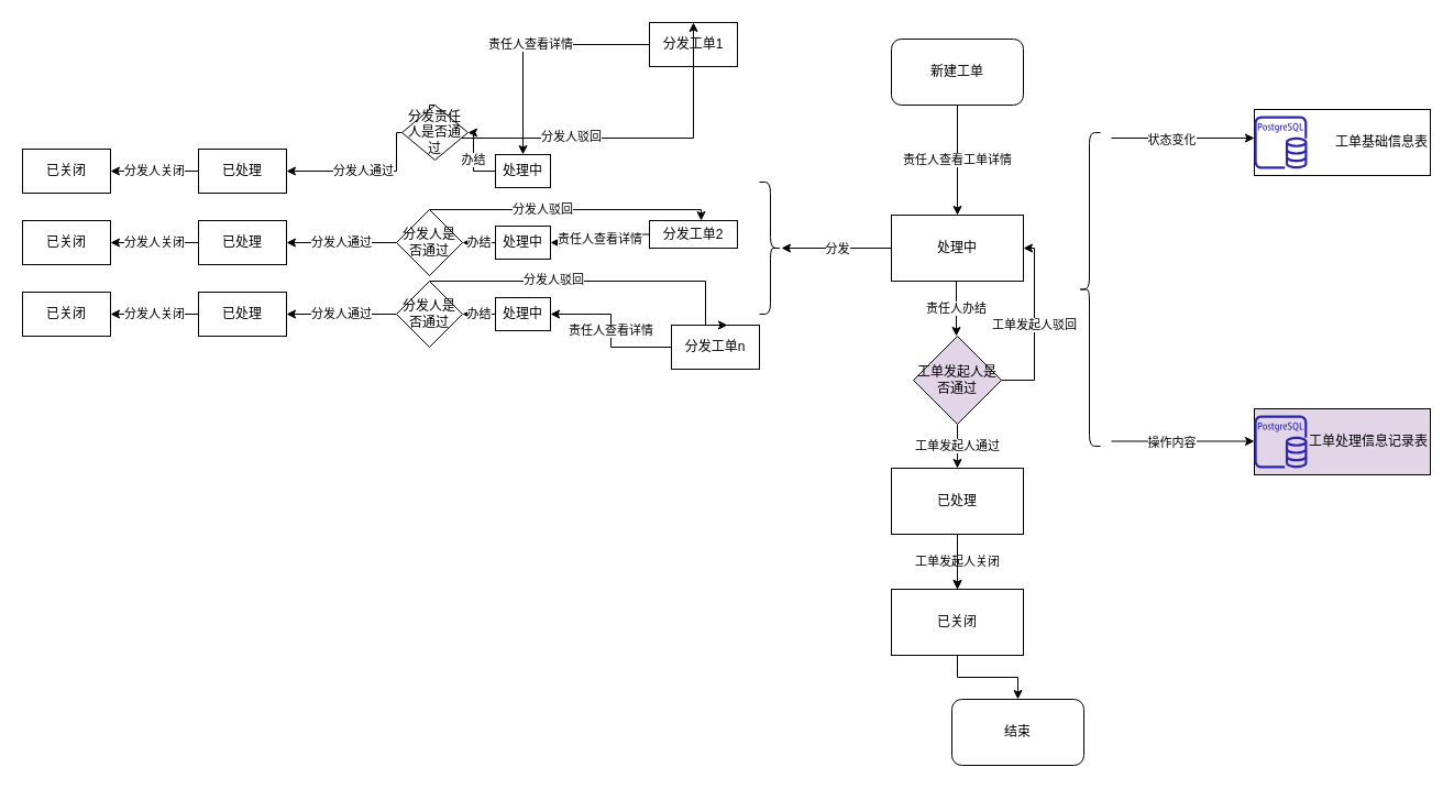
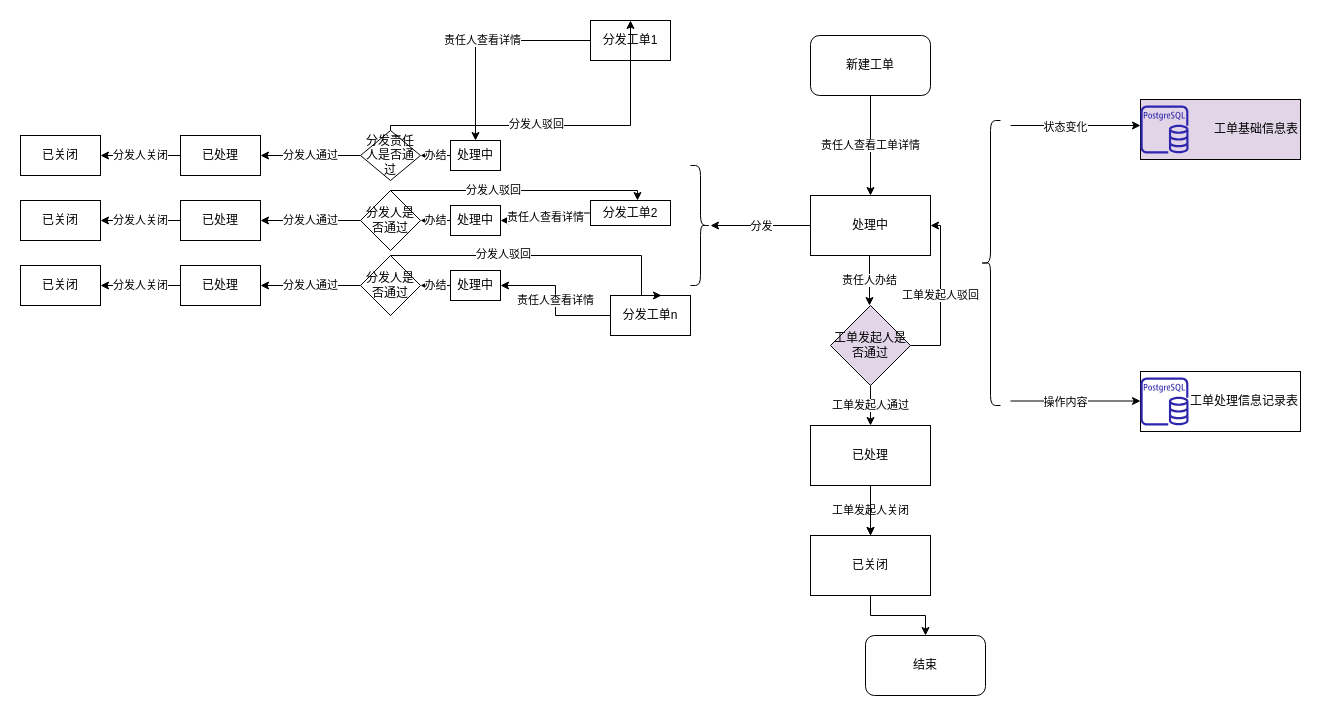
  <mxCell id="0" />
  <mxCell id="1" parent="0" />
- <mxCell id="2" value="工单处理信息记录表" style="rounded=0;whiteSpace=wrap;labelPosition=center;verticalLabelPosition=middle;align=right;verticalAlign=middle;fillColor=#e1d5e7;" vertex="1" parent="1"><mxGeometry x="1140" y="371" width="160" height="60" as="geometry" /></mxCell>
- <mxCell id="3" value="工单基础信息表" style="rounded=0;whiteSpace=wrap;labelPosition=center;verticalLabelPosition=middle;align=right;verticalAlign=middle;" vertex="1" parent="1"><mxGeometry x="1140" y="99" width="160" height="60" as="geometry" /></mxCell>
+ <mxCell id="2" value="工单处理信息记录表" style="rounded=0;whiteSpace=wrap;labelPosition=center;verticalLabelPosition=middle;align=right;verticalAlign=middle;" vertex="1" parent="1"><mxGeometry x="1140" y="371" width="160" height="60" as="geometry" /></mxCell>
+ <mxCell id="3" value="工单基础信息表" style="rounded=0;whiteSpace=wrap;labelPosition=center;verticalLabelPosition=middle;align=right;verticalAlign=middle;fillColor=#e1d5e7;" vertex="1" parent="1"><mxGeometry x="1140" y="99" width="160" height="60" as="geometry" /></mxCell>
  <mxCell id="4" value="责任人查看工单详情" style="edgeStyle=orthogonalEdgeStyle;rounded=0;orthogonalLoop=1;jettySize=auto;html=1;exitX=0.5;exitY=1;exitDx=0;exitDy=0;entryX=0.5;entryY=0;entryDx=0;entryDy=0;" edge="1" parent="1" source="5" target="8"><mxGeometry relative="1" as="geometry" /></mxCell>
  <mxCell id="5" value="新建工单" style="whiteSpace=wrap;html=1;rounded=1;" vertex="1" parent="1"><mxGeometry x="810" y="35" width="120" height="60" as="geometry" /></mxCell>
  <mxCell id="6" value="责任人办结" style="edgeStyle=orthogonalEdgeStyle;rounded=0;orthogonalLoop=1;jettySize=auto;html=1;" edge="1" parent="1"><mxGeometry relative="1" as="geometry"><mxPoint x="869" y="255" as="sourcePoint" /><mxPoint x="869" y="305" as="targetPoint" /></mxGeometry></mxCell>
  <mxCell id="7" value="分发" style="edgeStyle=orthogonalEdgeStyle;rounded=0;orthogonalLoop=1;jettySize=auto;html=1;" edge="1" parent="1" source="8"><mxGeometry relative="1" as="geometry"><mxPoint x="710" y="225" as="targetPoint" /></mxGeometry></mxCell>
  <mxCell id="8" value="处理中" style="rounded=0;whiteSpace=wrap;html=1;" vertex="1" parent="1"><mxGeometry x="810" y="195" width="120" height="60" as="geometry" /></mxCell>
  <mxCell id="9" value="工单发起人通过" style="edgeStyle=orthogonalEdgeStyle;rounded=0;orthogonalLoop=1;jettySize=auto;html=1;" edge="1" parent="1" source="11" target="14"><mxGeometry relative="1" as="geometry" /></mxCell>
  <mxCell id="10" value="工单发起人驳回" style="edgeStyle=orthogonalEdgeStyle;rounded=0;orthogonalLoop=1;jettySize=auto;html=1;exitX=1;exitY=0.5;exitDx=0;exitDy=0;entryX=1;entryY=0.5;entryDx=0;entryDy=0;" edge="1" parent="1" source="11" target="8"><mxGeometry relative="1" as="geometry"><Array as="points"><mxPoint x="940" y="345" /><mxPoint x="940" y="225" /></Array></mxGeometry></mxCell>
  <mxCell id="11" value="工单发起人是否通过" style="rhombus;whiteSpace=wrap;html=1;fillColor=#e1d5e7;" vertex="1" parent="1"><mxGeometry x="830" y="305" width="80" height="80" as="geometry" /></mxCell>
  <mxCell id="12" value="工单发起人关闭" style="edgeStyle=orthogonalEdgeStyle;rounded=0;orthogonalLoop=1;jettySize=auto;html=1;exitX=0.5;exitY=1;exitDx=0;exitDy=0;entryX=0.5;entryY=0;entryDx=0;entryDy=0;" edge="1" parent="1" source="14" target="16"><mxGeometry relative="1" as="geometry" /></mxCell>
  <mxCell id="13" value="" style="edgeStyle=orthogonalEdgeStyle;rounded=0;orthogonalLoop=1;jettySize=auto;html=1;" edge="1" parent="1" source="14" target="16"><mxGeometry relative="1" as="geometry" /></mxCell>
  <mxCell id="14" value="已处理" style="whiteSpace=wrap;html=1;" vertex="1" parent="1"><mxGeometry x="810" y="425" width="120" height="60" as="geometry" /></mxCell>
  <mxCell id="15" value="" style="edgeStyle=orthogonalEdgeStyle;rounded=0;orthogonalLoop=1;jettySize=auto;html=1;" edge="1" parent="1" source="16" target="17"><mxGeometry relative="1" as="geometry" /></mxCell>
  <mxCell id="16" value="已关闭" style="rounded=0;whiteSpace=wrap;html=1;" vertex="1" parent="1"><mxGeometry x="810" y="535" width="120" height="60" as="geometry" /></mxCell>
  <mxCell id="17" value="结束" style="whiteSpace=wrap;html=1;rounded=1;" vertex="1" parent="1"><mxGeometry x="865" y="635" width="120" height="60" as="geometry" /></mxCell>
  <mxCell id="18" value="责任人查看详情" style="edgeStyle=orthogonalEdgeStyle;rounded=0;orthogonalLoop=1;jettySize=auto;html=1;exitX=0;exitY=0.5;exitDx=0;exitDy=0;" edge="1" parent="1" source="19" target="50"><mxGeometry relative="1" as="geometry" /></mxCell>
  <mxCell id="19" value="分发工单1" style="rounded=0;whiteSpace=wrap;html=1;" vertex="1" parent="1"><mxGeometry x="590" y="20" width="80" height="40" as="geometry" /></mxCell>
  <mxCell id="20" value="" style="shape=curlyBracket;whiteSpace=wrap;html=1;rounded=1;flipH=1;" vertex="1" parent="1"><mxGeometry x="690" y="165" width="20" height="120" as="geometry" /></mxCell>
  <mxCell id="21" value="责任人查看详情" style="edgeStyle=orthogonalEdgeStyle;rounded=0;orthogonalLoop=1;jettySize=auto;html=1;entryX=1;entryY=0.5;entryDx=0;entryDy=0;" edge="1" parent="1" source="22" target="48"><mxGeometry relative="1" as="geometry"><mxPoint x="470" y="437.5" as="targetPoint" /></mxGeometry></mxCell>
  <mxCell id="22" value="分发工单2" style="rounded=0;whiteSpace=wrap;html=1;" vertex="1" parent="1"><mxGeometry x="590" y="200" width="80" height="25" as="geometry" /></mxCell>
  <mxCell id="23" value="责任人查看详情" style="edgeStyle=orthogonalEdgeStyle;rounded=0;orthogonalLoop=1;jettySize=auto;html=1;exitX=0;exitY=0.5;exitDx=0;exitDy=0;entryX=1;entryY=0.5;entryDx=0;entryDy=0;" edge="1" parent="1" source="24" target="46"><mxGeometry relative="1" as="geometry" /></mxCell>
  <mxCell id="24" value="分发工单n" style="rounded=0;whiteSpace=wrap;html=1;" vertex="1" parent="1"><mxGeometry x="610" y="295" width="80" height="40" as="geometry" /></mxCell>
  <mxCell id="25" style="edgeStyle=orthogonalEdgeStyle;rounded=0;orthogonalLoop=1;jettySize=auto;html=1;exitX=0.5;exitY=0;exitDx=0;exitDy=0;entryX=0.5;entryY=0;entryDx=0;entryDy=0;" edge="1" parent="1" source="28" target="19"><mxGeometry relative="1" as="geometry"><Array as="points"><mxPoint x="390" y="125" /><mxPoint x="630" y="125" /></Array></mxGeometry></mxCell>
  <mxCell id="26" value="分发人驳回" style="edgeLabel;html=1;align=center;verticalAlign=middle;resizable=0;points=[];" vertex="1" connectable="0" parent="25"><mxGeometry x="-0.143" y="2" relative="1" as="geometry"><mxPoint as="offset" /></mxGeometry></mxCell>
  <mxCell id="27" value="分发人通过" style="edgeStyle=orthogonalEdgeStyle;rounded=0;orthogonalLoop=1;jettySize=auto;html=1;exitX=0;exitY=0.5;exitDx=0;exitDy=0;entryX=1;entryY=0.5;entryDx=0;entryDy=0;" edge="1" parent="1" source="28" target="37"><mxGeometry relative="1" as="geometry"><mxPoint x="300" y="155" as="targetPoint" /><Array as="points"><mxPoint x="360" y="155" /></Array></mxGeometry></mxCell>
- <mxCell id="28" value="分发责任人是否通过" style="rhombus;whiteSpace=wrap;html=1;rounded=0;" vertex="1" parent="1"><mxGeometry x="365" y="95" width="60" height="50" as="geometry" /></mxCell>
+ <mxCell id="28" value="分发责任人是否通过" style="rhombus;whiteSpace=wrap;html=1;rounded=0;" vertex="1" parent="1"><mxGeometry x="360" y="130" width="60" height="50" as="geometry" /></mxCell>
  <mxCell id="29" value="分发人驳回" style="edgeStyle=orthogonalEdgeStyle;rounded=0;orthogonalLoop=1;jettySize=auto;html=1;exitX=0.5;exitY=0;exitDx=0;exitDy=0;entryX=0.588;entryY=0;entryDx=0;entryDy=0;entryPerimeter=0;" edge="1" parent="1" source="31" target="22"><mxGeometry x="-0.198" relative="1" as="geometry"><Array as="points"><mxPoint x="637" y="190" /></Array><mxPoint as="offset" /></mxGeometry></mxCell>
  <mxCell id="30" value="分发人通过" style="edgeStyle=orthogonalEdgeStyle;rounded=0;orthogonalLoop=1;jettySize=auto;html=1;exitX=0;exitY=0.5;exitDx=0;exitDy=0;entryX=1;entryY=0.5;entryDx=0;entryDy=0;" edge="1" parent="1" source="31" target="39"><mxGeometry relative="1" as="geometry"><mxPoint x="300" y="220" as="targetPoint" /></mxGeometry></mxCell>
  <mxCell id="31" value="分发人是否通过" style="rhombus;whiteSpace=wrap;html=1;rounded=0;" vertex="1" parent="1"><mxGeometry x="360" y="190" width="60" height="60" as="geometry" /></mxCell>
  <mxCell id="32" style="edgeStyle=orthogonalEdgeStyle;rounded=0;orthogonalLoop=1;jettySize=auto;html=1;exitX=0.5;exitY=0;exitDx=0;exitDy=0;entryX=0.638;entryY=0;entryDx=0;entryDy=0;entryPerimeter=0;" edge="1" parent="1" source="35" target="24"><mxGeometry relative="1" as="geometry"><Array as="points"><mxPoint x="641" y="255" /></Array></mxGeometry></mxCell>
  <mxCell id="33" value="分发人驳回" style="edgeLabel;html=1;align=center;verticalAlign=middle;resizable=0;points=[];" vertex="1" connectable="0" parent="32"><mxGeometry x="-0.282" y="2" relative="1" as="geometry"><mxPoint as="offset" /></mxGeometry></mxCell>
  <mxCell id="34" value="分发人通过" style="edgeStyle=orthogonalEdgeStyle;rounded=0;orthogonalLoop=1;jettySize=auto;html=1;exitX=0;exitY=0.5;exitDx=0;exitDy=0;entryX=1;entryY=0.5;entryDx=0;entryDy=0;" edge="1" parent="1" source="35" target="41"><mxGeometry relative="1" as="geometry"><mxPoint x="300" y="285" as="targetPoint" /></mxGeometry></mxCell>
  <mxCell id="35" value="分发人是否通过" style="rhombus;whiteSpace=wrap;html=1;rounded=0;" vertex="1" parent="1"><mxGeometry x="360" y="255" width="60" height="60" as="geometry" /></mxCell>
  <mxCell id="36" value="分发人关闭" style="edgeStyle=orthogonalEdgeStyle;rounded=0;orthogonalLoop=1;jettySize=auto;html=1;" edge="1" parent="1" source="37" target="42"><mxGeometry relative="1" as="geometry" /></mxCell>
  <mxCell id="37" value="已处理" style="whiteSpace=wrap;html=1;" vertex="1" parent="1"><mxGeometry x="180" y="135" width="80" height="40" as="geometry" /></mxCell>
  <mxCell id="38" value="分发人关闭" style="edgeStyle=orthogonalEdgeStyle;rounded=0;orthogonalLoop=1;jettySize=auto;html=1;" edge="1" parent="1" source="39" target="43"><mxGeometry relative="1" as="geometry" /></mxCell>
  <mxCell id="39" value="已处理" style="whiteSpace=wrap;html=1;" vertex="1" parent="1"><mxGeometry x="180" y="200" width="80" height="40" as="geometry" /></mxCell>
  <mxCell id="40" value="分发人关闭" style="edgeStyle=orthogonalEdgeStyle;rounded=0;orthogonalLoop=1;jettySize=auto;html=1;" edge="1" parent="1" source="41" target="44"><mxGeometry relative="1" as="geometry" /></mxCell>
  <mxCell id="41" value="已处理" style="whiteSpace=wrap;html=1;" vertex="1" parent="1"><mxGeometry x="180" y="265" width="80" height="40" as="geometry" /></mxCell>
  <mxCell id="42" value="已关闭" style="whiteSpace=wrap;html=1;" vertex="1" parent="1"><mxGeometry x="20" y="135" width="80" height="40" as="geometry" /></mxCell>
  <mxCell id="43" value="已关闭" style="whiteSpace=wrap;html=1;" vertex="1" parent="1"><mxGeometry x="20" y="200" width="80" height="40" as="geometry" /></mxCell>
  <mxCell id="44" value="已关闭" style="whiteSpace=wrap;html=1;" vertex="1" parent="1"><mxGeometry x="20" y="265" width="80" height="40" as="geometry" /></mxCell>
  <mxCell id="45" value="办结" style="edgeStyle=orthogonalEdgeStyle;rounded=0;orthogonalLoop=1;jettySize=auto;html=1;exitX=0;exitY=0.5;exitDx=0;exitDy=0;entryX=1;entryY=0.5;entryDx=0;entryDy=0;" edge="1" parent="1" source="46" target="35"><mxGeometry relative="1" as="geometry" /></mxCell>
  <mxCell id="46" value="处理中" style="rounded=0;whiteSpace=wrap;html=1;" vertex="1" parent="1"><mxGeometry x="450" y="270" width="50" height="30" as="geometry" /></mxCell>
  <mxCell id="47" value="办结" style="edgeStyle=orthogonalEdgeStyle;rounded=0;orthogonalLoop=1;jettySize=auto;html=1;exitX=0;exitY=0.5;exitDx=0;exitDy=0;entryX=1;entryY=0.5;entryDx=0;entryDy=0;" edge="1" parent="1" source="48" target="31"><mxGeometry relative="1" as="geometry" /></mxCell>
  <mxCell id="48" value="处理中" style="rounded=0;whiteSpace=wrap;html=1;" vertex="1" parent="1"><mxGeometry x="450" y="205" width="50" height="30" as="geometry" /></mxCell>
  <mxCell id="49" value="办结" style="edgeStyle=orthogonalEdgeStyle;rounded=0;orthogonalLoop=1;jettySize=auto;html=1;exitX=0;exitY=0.5;exitDx=0;exitDy=0;entryX=1;entryY=0.5;entryDx=0;entryDy=0;" edge="1" parent="1" source="50" target="28"><mxGeometry relative="1" as="geometry" /></mxCell>
  <mxCell id="50" value="处理中" style="rounded=0;whiteSpace=wrap;html=1;" vertex="1" parent="1"><mxGeometry x="450" y="140" width="50" height="30" as="geometry" /></mxCell>
  <mxCell id="51" value="" style="sketch=0;outlineConnect=0;fontColor=#232F3E;gradientColor=none;fillColor=#2E27AD;strokeColor=none;dashed=0;verticalLabelPosition=bottom;verticalAlign=top;align=center;html=1;fontSize=12;fontStyle=0;aspect=fixed;pointerEvents=1;shape=mxgraph.aws4.rds_postgresql_instance;rounded=1;" vertex="1" parent="1"><mxGeometry x="1140" y="105" width="48" height="48" as="geometry" /></mxCell>
  <mxCell id="52" value="" style="sketch=0;outlineConnect=0;fontColor=#232F3E;gradientColor=none;fillColor=#2E27AD;strokeColor=none;dashed=0;verticalLabelPosition=bottom;verticalAlign=top;align=center;html=1;fontSize=12;fontStyle=0;aspect=fixed;pointerEvents=1;shape=mxgraph.aws4.rds_postgresql_instance;rounded=1;" vertex="1" parent="1"><mxGeometry x="1140" y="377" width="48" height="48" as="geometry" /></mxCell>
  <mxCell id="53" value="" style="endArrow=classic;html=1;rounded=0;" edge="1" parent="1"><mxGeometry width="50" height="50" relative="1" as="geometry"><mxPoint x="1010" y="125" as="sourcePoint" /><mxPoint x="1140" y="125" as="targetPoint" /></mxGeometry></mxCell>
  <mxCell id="54" value="状态变化" style="edgeLabel;html=1;align=center;verticalAlign=middle;resizable=0;points=[];" vertex="1" connectable="0" parent="53"><mxGeometry x="-0.169" y="-1" relative="1" as="geometry"><mxPoint as="offset" /></mxGeometry></mxCell>
  <mxCell id="55" value="" style="endArrow=classic;html=1;rounded=0;" edge="1" parent="1"><mxGeometry width="50" height="50" relative="1" as="geometry"><mxPoint x="1010" y="400.5" as="sourcePoint" /><mxPoint x="1140" y="400.5" as="targetPoint" /></mxGeometry></mxCell>
  <mxCell id="56" value="操作内容" style="edgeLabel;html=1;align=center;verticalAlign=middle;resizable=0;points=[];" vertex="1" connectable="0" parent="55"><mxGeometry x="-0.169" y="-1" relative="1" as="geometry"><mxPoint as="offset" /></mxGeometry></mxCell>
  <mxCell id="57" value="" style="shape=curlyBracket;whiteSpace=wrap;html=1;rounded=1;" vertex="1" parent="1"><mxGeometry x="980" y="120" width="20" height="285" as="geometry" /></mxCell>
